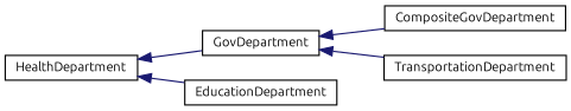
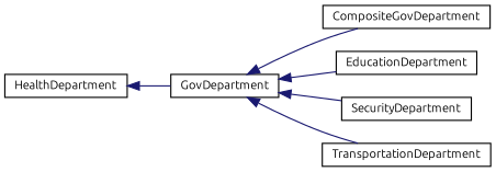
  digraph {
    fontname=Ubuntu
    rankdir=LR
    node [color=black fillcolor=white fontname=Ubuntu fontsize=10 shape=record style=filled]
    edge [color=midnightblue dir=back fontname=Ubuntu fontsize=10 labelfontname=Helvetica labelfontsize=10 style=solid]
    n1 [height=0.2 label=GovDepartment width=0.4]
    n2 [height=0.2 label=CompositeGovDepartment width=0.4]
    n3 [height=0.2 label=EducationDepartment width=0.4]
+   n4 [height=0.2 label=SecurityDepartment width=0.4]
    n5 [height=0.2 label=TransportationDepartment width=0.4]
    n6 [height=0.2 label=HealthDepartment width=0.4]
    n1 -> n2
-   n6 -> n3
+   n1 -> n3
+   n1 -> n4
    n1 -> n5
    n6 -> n1
  }
